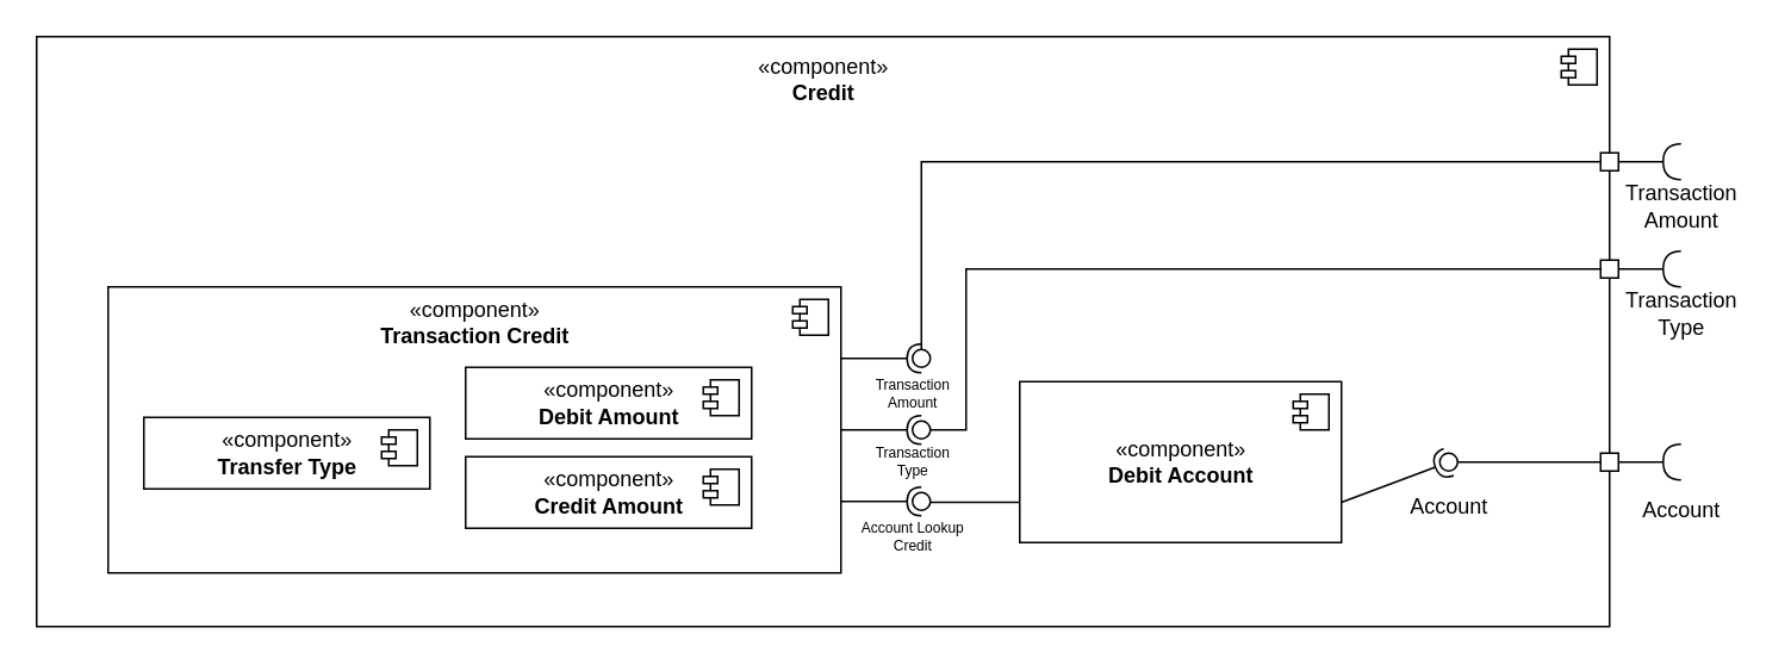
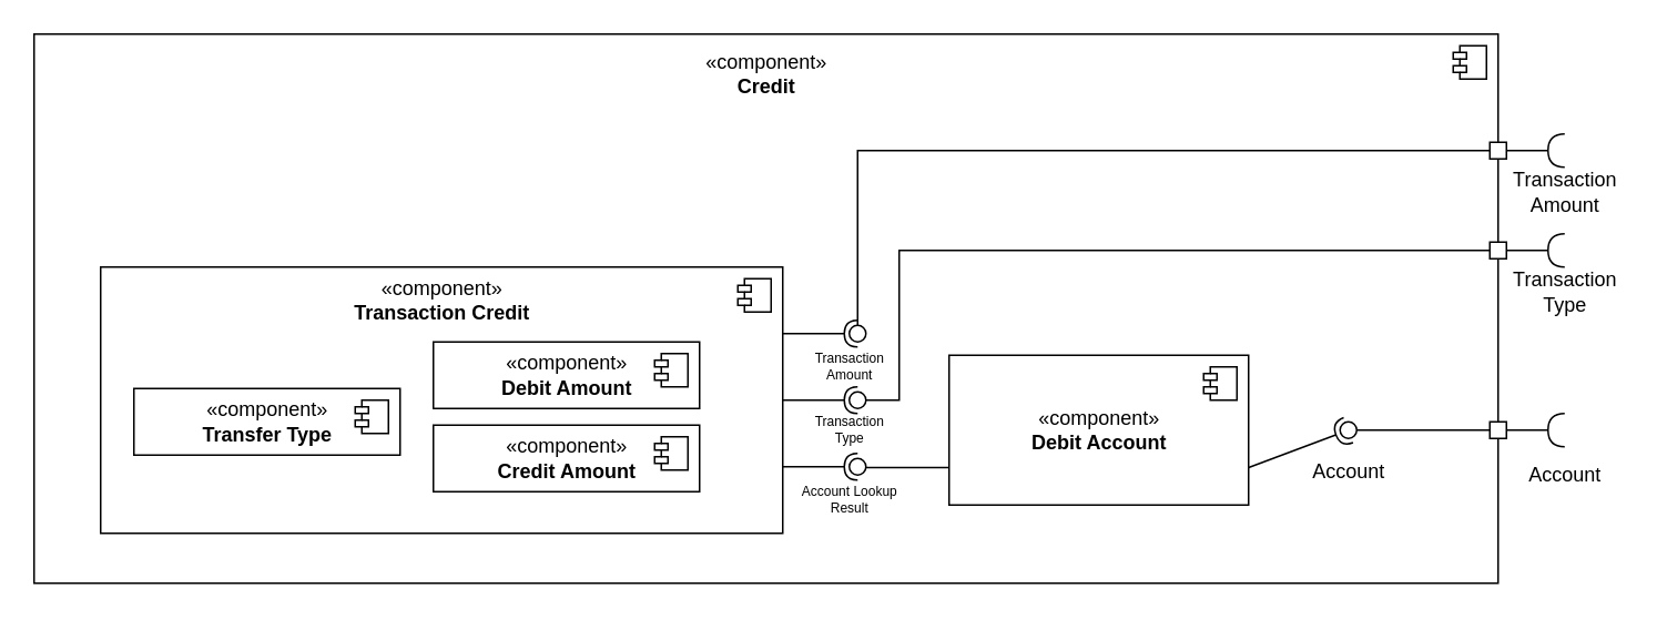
  <mxCell id="0" />
  <mxCell id="1" parent="0" />
  <mxCell id="2" value="«component»&lt;br&gt;&lt;b&gt;Credit&lt;/b&gt;" style="html=1;dropTarget=0;labelPosition=center;verticalLabelPosition=top;align=center;verticalAlign=bottom;spacing=-39;" parent="1" vertex="1"><mxGeometry x="20" y="20" width="880" height="330" as="geometry" /></mxCell>
  <mxCell id="3" value="" style="shape=module;jettyWidth=8;jettyHeight=4;" parent="2" vertex="1"><mxGeometry x="1" width="20" height="20" relative="1" as="geometry"><mxPoint x="-27" y="7" as="offset" /></mxGeometry></mxCell>
  <mxCell id="4" value="«component»&lt;br&gt;&lt;b&gt;Transaction Credit&lt;/b&gt;" style="html=1;dropTarget=0;labelPosition=center;verticalLabelPosition=top;align=center;verticalAlign=bottom;spacing=-35;" parent="1" vertex="1"><mxGeometry x="60" y="160" width="410" height="160" as="geometry" /></mxCell>
  <mxCell id="5" value="" style="shape=module;jettyWidth=8;jettyHeight=4;" parent="4" vertex="1"><mxGeometry x="1" width="20" height="20" relative="1" as="geometry"><mxPoint x="-27" y="7" as="offset" /></mxGeometry></mxCell>
  <mxCell id="6" value="«component»&lt;br&gt;&lt;b&gt;Debit Account&lt;/b&gt;" style="html=1;dropTarget=0;" parent="1" vertex="1"><mxGeometry x="570" y="213" width="180" height="90" as="geometry" /></mxCell>
  <mxCell id="7" value="" style="shape=module;jettyWidth=8;jettyHeight=4;" parent="6" vertex="1"><mxGeometry x="1" width="20" height="20" relative="1" as="geometry"><mxPoint x="-27" y="7" as="offset" /></mxGeometry></mxCell>
- <mxCell id="8" value="Account Lookup&lt;br style=&quot;font-size: 8px;&quot;&gt;Credit" style="text;html=1;align=center;verticalAlign=middle;resizable=0;points=[];autosize=1;fontSize=8;" parent="1" vertex="1"><mxGeometry x="475" y="285" width="70" height="30" as="geometry" /></mxCell>
+ <mxCell id="8" value="Account Lookup&lt;br style=&quot;font-size: 8px;&quot;&gt;Result" style="text;html=1;align=center;verticalAlign=middle;resizable=0;points=[];autosize=1;fontSize=8;" parent="1" vertex="1"><mxGeometry x="475" y="285" width="70" height="30" as="geometry" /></mxCell>
  <mxCell id="9" style="edgeStyle=orthogonalEdgeStyle;rounded=0;orthogonalLoop=1;jettySize=auto;html=1;exitX=1;exitY=0.5;exitDx=0;exitDy=0;exitPerimeter=0;entryX=1;entryY=0.5;entryDx=0;entryDy=0;endArrow=none;endFill=0;" parent="1" source="10" target="15" edge="1"><mxGeometry relative="1" as="geometry" /></mxCell>
  <mxCell id="10" value="" style="shape=requiredInterface;html=1;verticalLabelPosition=bottom;rotation=-180;" parent="1" vertex="1"><mxGeometry x="930" y="248" width="10" height="20" as="geometry" /></mxCell>
  <mxCell id="11" value="" style="rounded=0;orthogonalLoop=1;jettySize=auto;html=1;endArrow=none;endFill=0;exitX=0;exitY=0.5;exitDx=0;exitDy=0;" parent="1" source="15" target="13" edge="1"><mxGeometry relative="1" as="geometry"><mxPoint x="855" y="244.5" as="sourcePoint" /></mxGeometry></mxCell>
  <mxCell id="12" value="" style="rounded=0;orthogonalLoop=1;jettySize=auto;html=1;endArrow=halfCircle;endFill=0;entryX=0.5;entryY=0.5;entryDx=0;entryDy=0;endSize=6;strokeWidth=1;exitX=1;exitY=0.75;exitDx=0;exitDy=0;" parent="1" source="6" target="13" edge="1"><mxGeometry relative="1" as="geometry"><mxPoint x="765" y="244.5" as="sourcePoint" /><Array as="points" /></mxGeometry></mxCell>
  <mxCell id="13" value="" style="ellipse;whiteSpace=wrap;html=1;fontFamily=Helvetica;fontSize=12;fontColor=#000000;align=center;strokeColor=#000000;fillColor=#ffffff;points=[];aspect=fixed;resizable=0;" parent="1" vertex="1"><mxGeometry x="805" y="253" width="10" height="10" as="geometry" /></mxCell>
  <mxCell id="14" value="Account" style="text;html=1;align=center;verticalAlign=middle;resizable=0;points=[];autosize=1;" parent="1" vertex="1"><mxGeometry x="780" y="273" width="60" height="20" as="geometry" /></mxCell>
  <mxCell id="15" value="" style="rounded=0;whiteSpace=wrap;html=1;" parent="1" vertex="1"><mxGeometry x="895" y="253" width="10" height="10" as="geometry" /></mxCell>
  <mxCell id="16" style="edgeStyle=orthogonalEdgeStyle;rounded=0;orthogonalLoop=1;jettySize=auto;html=1;exitX=1;exitY=0.5;exitDx=0;exitDy=0;exitPerimeter=0;entryX=1;entryY=0.5;entryDx=0;entryDy=0;endArrow=none;endFill=0;" parent="1" source="17" target="18" edge="1"><mxGeometry relative="1" as="geometry" /></mxCell>
  <mxCell id="17" value="" style="shape=requiredInterface;html=1;verticalLabelPosition=bottom;rotation=-180;" parent="1" vertex="1"><mxGeometry x="930" y="140" width="10" height="20" as="geometry" /></mxCell>
  <mxCell id="18" value="" style="rounded=0;whiteSpace=wrap;html=1;" parent="1" vertex="1"><mxGeometry x="895" y="145" width="10" height="10" as="geometry" /></mxCell>
  <mxCell id="19" value="Transaction&lt;br&gt;Type" style="text;html=1;align=center;verticalAlign=middle;resizable=0;points=[];autosize=1;" parent="1" vertex="1"><mxGeometry x="900" y="160" width="80" height="30" as="geometry" /></mxCell>
  <mxCell id="20" style="edgeStyle=orthogonalEdgeStyle;rounded=0;orthogonalLoop=1;jettySize=auto;html=1;exitX=1;exitY=0.5;exitDx=0;exitDy=0;exitPerimeter=0;entryX=1;entryY=0.5;entryDx=0;entryDy=0;endArrow=none;endFill=0;" parent="1" source="21" target="22" edge="1"><mxGeometry relative="1" as="geometry" /></mxCell>
  <mxCell id="21" value="" style="shape=requiredInterface;html=1;verticalLabelPosition=bottom;rotation=-180;" parent="1" vertex="1"><mxGeometry x="930" y="80" width="10" height="20" as="geometry" /></mxCell>
  <mxCell id="22" value="" style="rounded=0;whiteSpace=wrap;html=1;" parent="1" vertex="1"><mxGeometry x="895" y="85" width="10" height="10" as="geometry" /></mxCell>
  <mxCell id="23" value="Transaction&lt;br&gt;Amount" style="text;html=1;align=center;verticalAlign=middle;resizable=0;points=[];autosize=1;" parent="1" vertex="1"><mxGeometry x="900" y="100" width="80" height="30" as="geometry" /></mxCell>
  <mxCell id="24" value="" style="rounded=0;orthogonalLoop=1;jettySize=auto;html=1;endArrow=halfCircle;endFill=0;endSize=6;strokeWidth=1;exitX=1;exitY=0.25;exitDx=0;exitDy=0;" parent="1" source="4" edge="1"><mxGeometry relative="1" as="geometry"><mxPoint x="490" y="200" as="sourcePoint" /><mxPoint x="515" y="200" as="targetPoint" /><Array as="points" /></mxGeometry></mxCell>
  <mxCell id="25" style="edgeStyle=orthogonalEdgeStyle;rounded=0;orthogonalLoop=1;jettySize=auto;html=1;endArrow=none;endFill=0;entryX=0;entryY=0.5;entryDx=0;entryDy=0;" parent="1" source="26" target="22" edge="1"><mxGeometry relative="1" as="geometry"><Array as="points"><mxPoint x="515" y="90" /></Array></mxGeometry></mxCell>
  <mxCell id="26" value="" style="ellipse;whiteSpace=wrap;html=1;fontFamily=Helvetica;fontSize=12;fontColor=#000000;align=center;strokeColor=#000000;fillColor=#ffffff;points=[];aspect=fixed;resizable=0;" parent="1" vertex="1"><mxGeometry x="510" y="195" width="10" height="10" as="geometry" /></mxCell>
  <mxCell id="27" value="" style="rounded=0;orthogonalLoop=1;jettySize=auto;html=1;endArrow=halfCircle;endFill=0;endSize=6;strokeWidth=1;exitX=1;exitY=0.25;exitDx=0;exitDy=0;" parent="1" edge="1"><mxGeometry relative="1" as="geometry"><mxPoint x="470" y="240" as="sourcePoint" /><mxPoint x="515" y="240" as="targetPoint" /><Array as="points" /></mxGeometry></mxCell>
  <mxCell id="28" style="edgeStyle=orthogonalEdgeStyle;rounded=0;orthogonalLoop=1;jettySize=auto;html=1;endArrow=none;endFill=0;entryX=0;entryY=0.5;entryDx=0;entryDy=0;" parent="1" source="29" target="18" edge="1"><mxGeometry relative="1" as="geometry"><mxPoint x="800" y="140" as="targetPoint" /><Array as="points"><mxPoint x="540" y="240" /><mxPoint x="540" y="150" /></Array></mxGeometry></mxCell>
  <mxCell id="29" value="" style="ellipse;whiteSpace=wrap;html=1;fontFamily=Helvetica;fontSize=12;fontColor=#000000;align=center;strokeColor=#000000;fillColor=#ffffff;points=[];aspect=fixed;resizable=0;" parent="1" vertex="1"><mxGeometry x="510" y="235" width="10" height="10" as="geometry" /></mxCell>
  <mxCell id="30" value="" style="rounded=0;orthogonalLoop=1;jettySize=auto;html=1;endArrow=halfCircle;endFill=0;endSize=6;strokeWidth=1;exitX=1;exitY=0.75;exitDx=0;exitDy=0;" parent="1" edge="1"><mxGeometry relative="1" as="geometry"><mxPoint x="470" y="280" as="sourcePoint" /><mxPoint x="515" y="280" as="targetPoint" /><Array as="points" /></mxGeometry></mxCell>
  <mxCell id="31" style="edgeStyle=orthogonalEdgeStyle;rounded=0;orthogonalLoop=1;jettySize=auto;html=1;endArrow=none;endFill=0;entryX=0;entryY=0.75;entryDx=0;entryDy=0;" parent="1" source="32" target="6" edge="1"><mxGeometry relative="1" as="geometry"><mxPoint x="545" y="250" as="targetPoint" /><Array as="points"><mxPoint x="545" y="281" /></Array></mxGeometry></mxCell>
  <mxCell id="32" value="" style="ellipse;whiteSpace=wrap;html=1;fontFamily=Helvetica;fontSize=12;fontColor=#000000;align=center;strokeColor=#000000;fillColor=#ffffff;points=[];aspect=fixed;resizable=0;" parent="1" vertex="1"><mxGeometry x="510" y="275" width="10" height="10" as="geometry" /></mxCell>
  <mxCell id="33" value="Transaction&lt;br&gt;Type" style="text;html=1;align=center;verticalAlign=middle;resizable=0;points=[];autosize=1;fontSize=8;" parent="1" vertex="1"><mxGeometry x="480" y="243" width="60" height="30" as="geometry" /></mxCell>
  <mxCell id="34" value="Transaction&lt;br&gt;Amount" style="text;html=1;align=center;verticalAlign=middle;resizable=0;points=[];autosize=1;fontSize=8;" parent="1" vertex="1"><mxGeometry x="480" y="205" width="60" height="30" as="geometry" /></mxCell>
  <mxCell id="35" value="Account" style="text;html=1;align=center;verticalAlign=middle;resizable=0;points=[];autosize=1;" parent="1" vertex="1"><mxGeometry x="910" y="275" width="60" height="20" as="geometry" /></mxCell>
  <mxCell id="36" value="«component»&lt;br&gt;&lt;b&gt;Debit Amount&lt;/b&gt;" style="html=1;dropTarget=0;" parent="1" vertex="1"><mxGeometry x="260" y="205" width="160" height="40" as="geometry" /></mxCell>
  <mxCell id="37" value="" style="shape=module;jettyWidth=8;jettyHeight=4;" parent="36" vertex="1"><mxGeometry x="1" width="20" height="20" relative="1" as="geometry"><mxPoint x="-27" y="7" as="offset" /></mxGeometry></mxCell>
  <mxCell id="38" value="«component»&lt;br&gt;&lt;b&gt;Credit Amount&lt;/b&gt;" style="html=1;dropTarget=0;" parent="1" vertex="1"><mxGeometry x="260" y="255" width="160" height="40" as="geometry" /></mxCell>
  <mxCell id="39" value="" style="shape=module;jettyWidth=8;jettyHeight=4;" parent="38" vertex="1"><mxGeometry x="1" width="20" height="20" relative="1" as="geometry"><mxPoint x="-27" y="7" as="offset" /></mxGeometry></mxCell>
  <mxCell id="40" value="«component»&lt;br&gt;&lt;b&gt;Transfer Type&lt;/b&gt;" style="html=1;dropTarget=0;" vertex="1" parent="1"><mxGeometry x="80" y="233" width="160" height="40" as="geometry" /></mxCell>
  <mxCell id="41" value="" style="shape=module;jettyWidth=8;jettyHeight=4;" vertex="1" parent="40"><mxGeometry x="1" width="20" height="20" relative="1" as="geometry"><mxPoint x="-27" y="7" as="offset" /></mxGeometry></mxCell>
